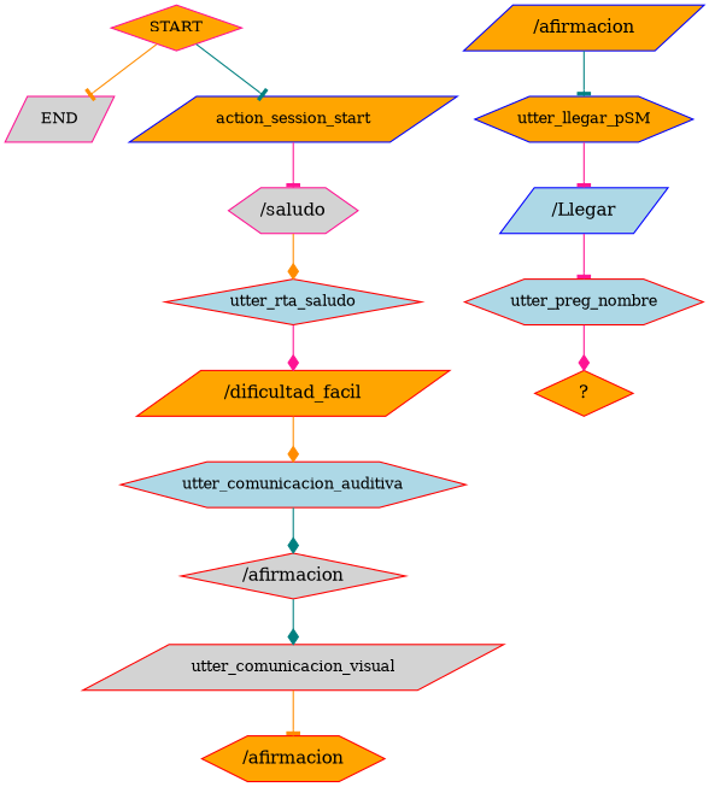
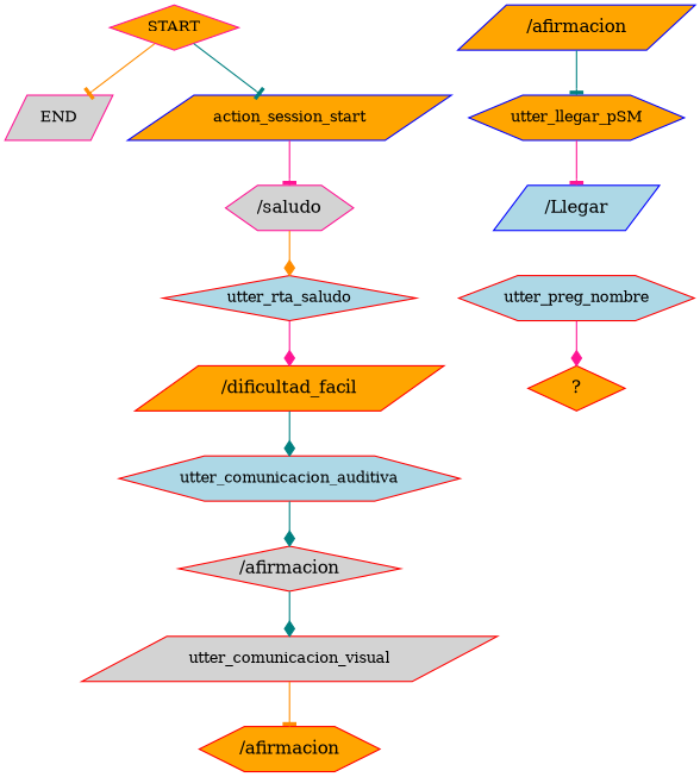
  digraph {
    node [color=red fillcolor=orange fontsize=12 shape=parallelogram style=filled]
    edge [arrowhead=tee color=deeppink]
    n1 [color=deeppink label=START shape=diamond]
    n2 [color=deeppink fillcolor=lightgrey label=END]
    n3 [color=blue label=action_session_start]
    n4 [color=deeppink fillcolor=lightgrey label="/saludo" shape=hexagon fontsize=""]
    n5 [fillcolor=lightblue label=utter_rta_saludo shape=diamond]
    n6 [label="/dificultad_facil" fontsize=""]
    n7 [fillcolor=lightblue label=utter_comunicacion_auditiva shape=hexagon]
    n8 [fillcolor=lightgrey label="/afirmacion" shape=diamond fontsize=""]
    n9 [fillcolor=lightgrey label=utter_comunicacion_visual]
    n10 [label="/afirmacion" shape=hexagon fontsize=""]
    n11 [color=blue label="/afirmacion" fontsize=""]
    n12 [color=blue label=utter_llegar_pSM shape=hexagon]
    n13 [color=blue fillcolor=lightblue label="/Llegar" fontsize=""]
    n14 [fillcolor=lightblue label=utter_preg_nombre shape=hexagon]
    n15 [label="  ?  " shape=diamond fontsize=""]
    n1 -> n2 [color=darkorange]
    n1 -> n3 [color=teal]
    n3 -> n4
    n4 -> n5 [arrowhead=diamond color=darkorange]
    n5 -> n6 [arrowhead=diamond]
-   n6 -> n7 [arrowhead=diamond color=darkorange]
+   n6 -> n7 [arrowhead=diamond color=teal]
    n7 -> n8 [arrowhead=diamond color=teal]
    n8 -> n9 [arrowhead=diamond color=teal]
    n9 -> n10 [color=darkorange]
    n11 -> n12 [color=teal]
    n12 -> n13
-   n13 -> n14
    n14 -> n15 [arrowhead=diamond]
  }
